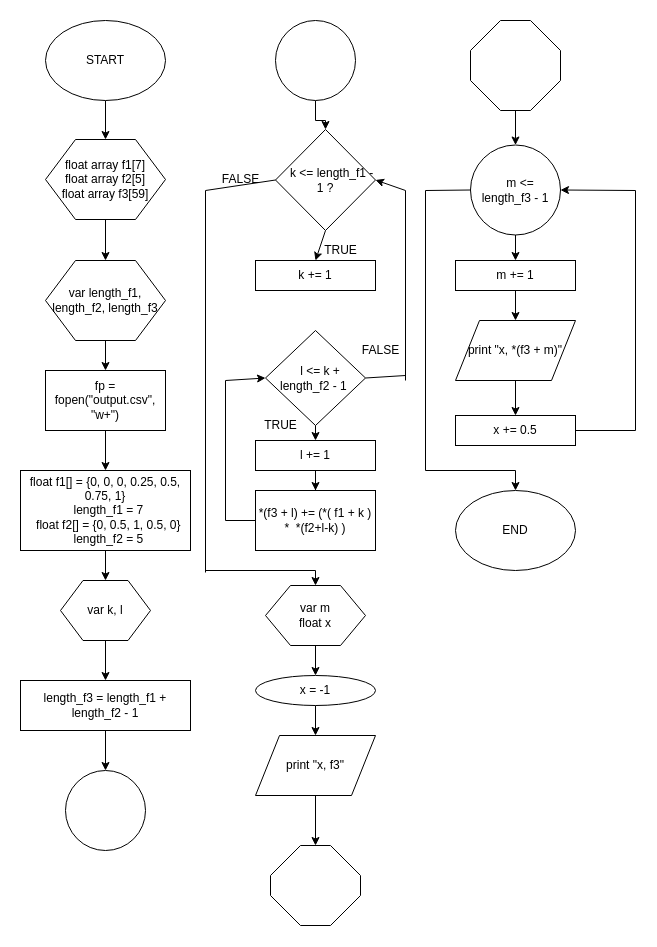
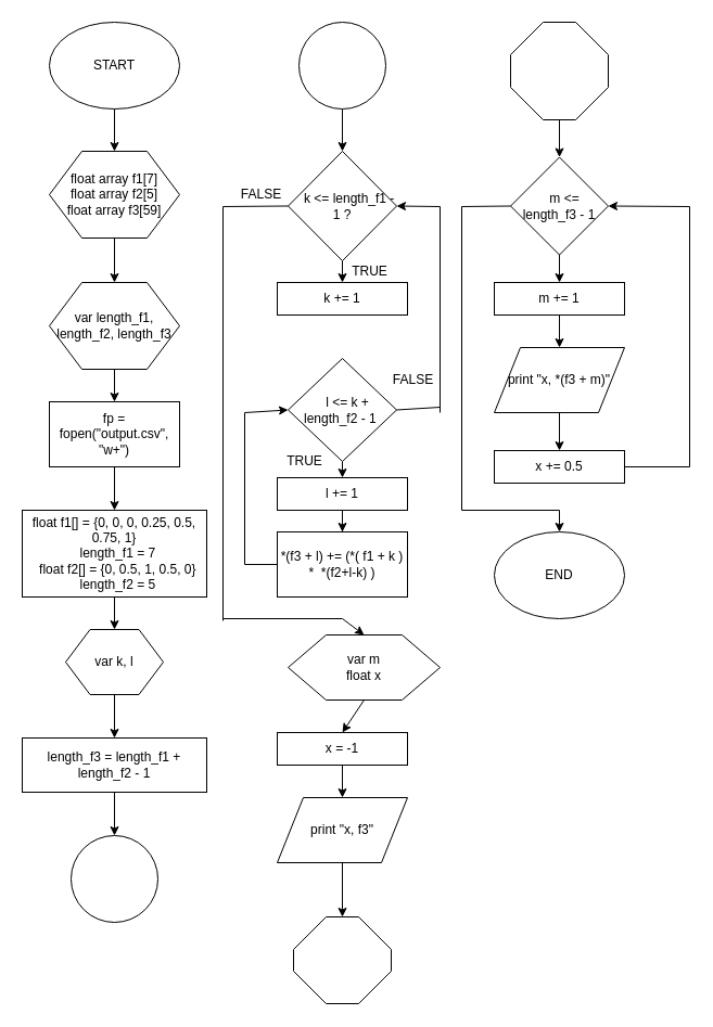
  <mxCell id="0" />
  <mxCell id="1" parent="0" />
  <mxCell id="2" value="" style="edgeStyle=orthogonalEdgeStyle;rounded=0;orthogonalLoop=1;jettySize=auto;html=1;" edge="1" parent="1" source="3" target="5"><mxGeometry relative="1" as="geometry" /></mxCell>
  <mxCell id="3" value="START" style="ellipse;whiteSpace=wrap;html=1;" vertex="1" parent="1"><mxGeometry x="45" y="20" width="120" height="80" as="geometry" /></mxCell>
  <mxCell id="4" value="" style="edgeStyle=orthogonalEdgeStyle;rounded=0;orthogonalLoop=1;jettySize=auto;html=1;" edge="1" parent="1" source="5" target="7"><mxGeometry relative="1" as="geometry" /></mxCell>
  <mxCell id="5" value="&lt;div&gt;float array f1[7]&lt;/div&gt;&lt;div&gt;float array f2[5]&lt;/div&gt;&lt;div&gt;float array f3[59]&lt;/div&gt;" style="shape=hexagon;perimeter=hexagonPerimeter2;whiteSpace=wrap;html=1;" vertex="1" parent="1"><mxGeometry x="45" y="139" width="120" height="80" as="geometry" /></mxCell>
  <mxCell id="6" value="" style="edgeStyle=orthogonalEdgeStyle;rounded=0;orthogonalLoop=1;jettySize=auto;html=1;" edge="1" parent="1" source="7" target="9"><mxGeometry relative="1" as="geometry" /></mxCell>
  <mxCell id="7" value="&lt;div&gt;var&amp;nbsp;length_f1, length_f2, length_f3&lt;/div&gt;" style="shape=hexagon;perimeter=hexagonPerimeter2;whiteSpace=wrap;html=1;" vertex="1" parent="1"><mxGeometry x="45" y="260" width="120" height="80" as="geometry" /></mxCell>
  <mxCell id="8" value="" style="edgeStyle=orthogonalEdgeStyle;rounded=0;orthogonalLoop=1;jettySize=auto;html=1;" edge="1" parent="1" source="9" target="11"><mxGeometry relative="1" as="geometry" /></mxCell>
  <mxCell id="9" value="fp = fopen(&quot;output.csv&quot;, &quot;w+&quot;)" style="rounded=0;whiteSpace=wrap;html=1;" vertex="1" parent="1"><mxGeometry x="45" y="370" width="120" height="60" as="geometry" /></mxCell>
  <mxCell id="10" value="" style="edgeStyle=orthogonalEdgeStyle;rounded=0;orthogonalLoop=1;jettySize=auto;html=1;" edge="1" parent="1" source="11" target="13"><mxGeometry relative="1" as="geometry" /></mxCell>
  <mxCell id="11" value="&lt;div&gt;float f1[] = {0, 0, 0, 0.25, 0.5, 0.75, 1}&lt;/div&gt;&lt;div&gt;&amp;nbsp; length_f1 = 7&lt;/div&gt;&lt;div&gt;&amp;nbsp; float f2[] = {0, 0.5, 1, 0.5, 0}&lt;/div&gt;&lt;div&gt;&amp;nbsp; length_f2 = 5&lt;/div&gt;" style="rounded=0;whiteSpace=wrap;html=1;" vertex="1" parent="1"><mxGeometry x="20" y="470" width="170" height="80" as="geometry" /></mxCell>
  <mxCell id="12" value="" style="edgeStyle=orthogonalEdgeStyle;rounded=0;orthogonalLoop=1;jettySize=auto;html=1;" edge="1" parent="1" source="13" target="15"><mxGeometry relative="1" as="geometry" /></mxCell>
  <mxCell id="13" value="var k, l" style="shape=hexagon;perimeter=hexagonPerimeter2;whiteSpace=wrap;html=1;" vertex="1" parent="1"><mxGeometry x="60" y="580" width="90" height="60" as="geometry" /></mxCell>
  <mxCell id="14" value="" style="edgeStyle=orthogonalEdgeStyle;rounded=0;orthogonalLoop=1;jettySize=auto;html=1;" edge="1" parent="1" source="15" target="16"><mxGeometry relative="1" as="geometry" /></mxCell>
  <mxCell id="15" value="length_f3 = length_f1 + length_f2 - 1" style="rounded=0;whiteSpace=wrap;html=1;" vertex="1" parent="1"><mxGeometry x="20" y="680" width="170" height="50" as="geometry" /></mxCell>
  <mxCell id="16" value="" style="ellipse;whiteSpace=wrap;html=1;aspect=fixed;" vertex="1" parent="1"><mxGeometry x="65" y="770" width="80" height="80" as="geometry" /></mxCell>
  <mxCell id="17" value="" style="edgeStyle=orthogonalEdgeStyle;rounded=0;orthogonalLoop=1;jettySize=auto;html=1;" edge="1" parent="1" source="18" target="19"><mxGeometry relative="1" as="geometry" /></mxCell>
  <mxCell id="18" value="" style="ellipse;whiteSpace=wrap;html=1;aspect=fixed;" vertex="1" parent="1"><mxGeometry x="275" y="20" width="80" height="80" as="geometry" /></mxCell>
- <mxCell id="19" value="&amp;nbsp; &amp;nbsp; k &amp;lt;= length_f1 - 1 ?" style="rhombus;whiteSpace=wrap;html=1;" vertex="1" parent="1"><mxGeometry x="275" y="129" width="100" height="101" as="geometry" /></mxCell>
+ <mxCell id="19" value="&amp;nbsp; &amp;nbsp; k &amp;lt;= length_f1 - 1 ?" style="rhombus;whiteSpace=wrap;html=1;" vertex="1" parent="1"><mxGeometry x="265" y="139" width="100" height="101" as="geometry" /></mxCell>
  <mxCell id="20" value="&amp;nbsp; &amp;nbsp;l &amp;lt;= k + length_f2 - 1&amp;nbsp;" style="rhombus;whiteSpace=wrap;html=1;" vertex="1" parent="1"><mxGeometry x="265" y="330" width="100" height="95" as="geometry" /></mxCell>
  <mxCell id="21" value="*(f3 + l) += (*( f1 + k ) *&amp;nbsp; *(f2+l-k) )" style="rounded=0;whiteSpace=wrap;html=1;" vertex="1" parent="1"><mxGeometry x="255" y="490" width="120" height="60" as="geometry" /></mxCell>
- <mxCell id="22" value="var m&lt;br&gt;float x" style="shape=hexagon;perimeter=hexagonPerimeter2;whiteSpace=wrap;html=1;" vertex="1" parent="1"><mxGeometry x="265" y="585" width="100" height="60" as="geometry" /></mxCell>
+ <mxCell id="22" value="var m&lt;br&gt;float x" style="shape=hexagon;perimeter=hexagonPerimeter2;whiteSpace=wrap;html=1;" vertex="1" parent="1"><mxGeometry x="265" y="585" width="140" height="60" as="geometry" /></mxCell>
  <mxCell id="23" value="" style="edgeStyle=orthogonalEdgeStyle;rounded=0;orthogonalLoop=1;jettySize=auto;html=1;" edge="1" parent="1" source="24" target="26"><mxGeometry relative="1" as="geometry" /></mxCell>
- <mxCell id="24" value="x = -1" style="ellipse;whiteSpace=wrap;html=1;" vertex="1" parent="1"><mxGeometry x="255" y="675" width="120" height="30" as="geometry" /></mxCell>
+ <mxCell id="24" value="x = -1" style="rounded=0;whiteSpace=wrap;html=1;" vertex="1" parent="1"><mxGeometry x="255" y="675" width="120" height="30" as="geometry" /></mxCell>
  <mxCell id="25" value="" style="edgeStyle=orthogonalEdgeStyle;rounded=0;orthogonalLoop=1;jettySize=auto;html=1;" edge="1" parent="1" source="26" target="27"><mxGeometry relative="1" as="geometry" /></mxCell>
  <mxCell id="26" value="print &quot;x, f3&quot;" style="shape=parallelogram;perimeter=parallelogramPerimeter;whiteSpace=wrap;html=1;" vertex="1" parent="1"><mxGeometry x="255" y="735" width="120" height="60" as="geometry" /></mxCell>
  <mxCell id="27" value="" style="whiteSpace=wrap;html=1;shape=mxgraph.basic.octagon2;align=center;verticalAlign=middle;dx=15;" vertex="1" parent="1"><mxGeometry x="270" y="845" width="90" height="80" as="geometry" /></mxCell>
  <mxCell id="28" value="" style="edgeStyle=orthogonalEdgeStyle;rounded=0;orthogonalLoop=1;jettySize=auto;html=1;" edge="1" parent="1" source="29" target="30"><mxGeometry relative="1" as="geometry" /></mxCell>
  <mxCell id="29" value="" style="whiteSpace=wrap;html=1;shape=mxgraph.basic.octagon2;align=center;verticalAlign=middle;dx=15;" vertex="1" parent="1"><mxGeometry x="470" y="20" width="90" height="90" as="geometry" /></mxCell>
- <mxCell id="30" value="&amp;nbsp; &amp;nbsp;m &amp;lt;= length_f3 - 1" style="ellipse;whiteSpace=wrap;html=1;" vertex="1" parent="1"><mxGeometry x="470" y="144.5" width="90" height="90" as="geometry" /></mxCell>
+ <mxCell id="30" value="&amp;nbsp; &amp;nbsp;m &amp;lt;= length_f3 - 1" style="rhombus;whiteSpace=wrap;html=1;" vertex="1" parent="1"><mxGeometry x="470" y="144.5" width="90" height="90" as="geometry" /></mxCell>
  <mxCell id="31" value="x += 0.5" style="rounded=0;whiteSpace=wrap;html=1;" vertex="1" parent="1"><mxGeometry x="455" y="415" width="120" height="30" as="geometry" /></mxCell>
  <mxCell id="32" value="&lt;span style=&quot;white-space: normal&quot;&gt;print &quot;x, *(f3 + m)&quot;&lt;/span&gt;" style="shape=parallelogram;perimeter=parallelogramPerimeter;whiteSpace=wrap;html=1;" vertex="1" parent="1"><mxGeometry x="455" y="320" width="120" height="60" as="geometry" /></mxCell>
  <mxCell id="33" value="END" style="ellipse;whiteSpace=wrap;html=1;" vertex="1" parent="1"><mxGeometry x="455" y="490" width="120" height="80" as="geometry" /></mxCell>
  <mxCell id="34" value="k += 1" style="rounded=0;whiteSpace=wrap;html=1;" vertex="1" parent="1"><mxGeometry x="255" y="260" width="120" height="30" as="geometry" /></mxCell>
  <mxCell id="35" value="" style="edgeStyle=orthogonalEdgeStyle;rounded=0;orthogonalLoop=1;jettySize=auto;html=1;" edge="1" parent="1" source="36" target="21"><mxGeometry relative="1" as="geometry" /></mxCell>
  <mxCell id="36" value="l += 1" style="rounded=0;whiteSpace=wrap;html=1;" vertex="1" parent="1"><mxGeometry x="255" y="440" width="120" height="30" as="geometry" /></mxCell>
  <mxCell id="37" value="" style="edgeStyle=orthogonalEdgeStyle;rounded=0;orthogonalLoop=1;jettySize=auto;html=1;" edge="1" parent="1" source="38" target="32"><mxGeometry relative="1" as="geometry" /></mxCell>
  <mxCell id="38" value="m += 1" style="rounded=0;whiteSpace=wrap;html=1;" vertex="1" parent="1"><mxGeometry x="455" y="260" width="120" height="30" as="geometry" /></mxCell>
  <mxCell id="39" value="" style="endArrow=classic;html=1;exitX=0.5;exitY=1;exitDx=0;exitDy=0;entryX=0.5;entryY=0;entryDx=0;entryDy=0;" edge="1" parent="1" source="19" target="34"><mxGeometry width="50" height="50" relative="1" as="geometry"><mxPoint x="365" y="280" as="sourcePoint" /><mxPoint x="415" y="230" as="targetPoint" /></mxGeometry></mxCell>
  <mxCell id="40" value="TRUE" style="text;html=1;align=center;verticalAlign=middle;resizable=0;points=[];autosize=1;" vertex="1" parent="1"><mxGeometry x="315" y="240" width="50" height="20" as="geometry" /></mxCell>
  <mxCell id="41" value="" style="endArrow=classic;html=1;exitX=0.5;exitY=1;exitDx=0;exitDy=0;entryX=0.5;entryY=0;entryDx=0;entryDy=0;" edge="1" parent="1" source="20" target="36"><mxGeometry width="50" height="50" relative="1" as="geometry"><mxPoint x="315" y="430" as="sourcePoint" /><mxPoint x="385" y="400" as="targetPoint" /></mxGeometry></mxCell>
  <mxCell id="42" value="" style="endArrow=none;html=1;exitX=1;exitY=0.5;exitDx=0;exitDy=0;" edge="1" parent="1" source="20"><mxGeometry width="50" height="50" relative="1" as="geometry"><mxPoint x="385" y="360" as="sourcePoint" /><mxPoint x="405" y="375" as="targetPoint" /></mxGeometry></mxCell>
  <mxCell id="43" value="" style="endArrow=none;html=1;" edge="1" parent="1"><mxGeometry width="50" height="50" relative="1" as="geometry"><mxPoint x="405" y="380" as="sourcePoint" /><mxPoint x="405" y="190" as="targetPoint" /></mxGeometry></mxCell>
  <mxCell id="44" value="" style="endArrow=classic;html=1;entryX=1;entryY=0.5;entryDx=0;entryDy=0;" edge="1" parent="1" target="19"><mxGeometry width="50" height="50" relative="1" as="geometry"><mxPoint x="405" y="190" as="sourcePoint" /><mxPoint x="435" y="140" as="targetPoint" /></mxGeometry></mxCell>
  <mxCell id="45" value="FALSE" style="text;html=1;align=center;verticalAlign=middle;resizable=0;points=[];autosize=1;" vertex="1" parent="1"><mxGeometry x="355" y="340" width="50" height="20" as="geometry" /></mxCell>
  <mxCell id="46" value="TRUE" style="text;html=1;align=center;verticalAlign=middle;resizable=0;points=[];autosize=1;" vertex="1" parent="1"><mxGeometry x="255" y="415" width="50" height="20" as="geometry" /></mxCell>
  <mxCell id="47" value="" style="endArrow=none;html=1;entryX=0;entryY=0.5;entryDx=0;entryDy=0;" edge="1" parent="1" target="19"><mxGeometry width="50" height="50" relative="1" as="geometry"><mxPoint x="205" y="190" as="sourcePoint" /><mxPoint x="225" y="150" as="targetPoint" /></mxGeometry></mxCell>
  <mxCell id="48" value="" style="endArrow=none;html=1;" edge="1" parent="1"><mxGeometry width="50" height="50" relative="1" as="geometry"><mxPoint x="205" y="572" as="sourcePoint" /><mxPoint x="205" y="190" as="targetPoint" /></mxGeometry></mxCell>
  <mxCell id="49" value="" style="endArrow=none;html=1;" edge="1" parent="1"><mxGeometry width="50" height="50" relative="1" as="geometry"><mxPoint x="205" y="570" as="sourcePoint" /><mxPoint x="315" y="570" as="targetPoint" /></mxGeometry></mxCell>
  <mxCell id="50" value="" style="endArrow=classic;html=1;entryX=0.5;entryY=0;entryDx=0;entryDy=0;" edge="1" parent="1" target="22"><mxGeometry width="50" height="50" relative="1" as="geometry"><mxPoint x="315" y="570" as="sourcePoint" /><mxPoint x="415" y="540" as="targetPoint" /></mxGeometry></mxCell>
  <mxCell id="51" value="FALSE" style="text;html=1;align=center;verticalAlign=middle;resizable=0;points=[];autosize=1;" vertex="1" parent="1"><mxGeometry x="215" y="169" width="50" height="20" as="geometry" /></mxCell>
  <mxCell id="52" value="" style="endArrow=classic;html=1;exitX=0.5;exitY=1;exitDx=0;exitDy=0;entryX=0.5;entryY=0;entryDx=0;entryDy=0;" edge="1" parent="1" source="22" target="24"><mxGeometry width="50" height="50" relative="1" as="geometry"><mxPoint x="395" y="680" as="sourcePoint" /><mxPoint x="445" y="630" as="targetPoint" /></mxGeometry></mxCell>
  <mxCell id="53" value="" style="endArrow=classic;html=1;exitX=0.5;exitY=1;exitDx=0;exitDy=0;entryX=0.5;entryY=0;entryDx=0;entryDy=0;" edge="1" parent="1" source="30" target="38"><mxGeometry width="50" height="50" relative="1" as="geometry"><mxPoint x="515" y="310" as="sourcePoint" /><mxPoint x="565" y="260" as="targetPoint" /></mxGeometry></mxCell>
  <mxCell id="54" value="" style="endArrow=classic;html=1;exitX=0.5;exitY=1;exitDx=0;exitDy=0;entryX=0.5;entryY=0;entryDx=0;entryDy=0;" edge="1" parent="1" source="32" target="31"><mxGeometry width="50" height="50" relative="1" as="geometry"><mxPoint x="595" y="400" as="sourcePoint" /><mxPoint x="645" y="350" as="targetPoint" /></mxGeometry></mxCell>
  <mxCell id="55" value="" style="endArrow=none;html=1;entryX=0;entryY=0.5;entryDx=0;entryDy=0;" edge="1" parent="1" target="21"><mxGeometry width="50" height="50" relative="1" as="geometry"><mxPoint x="225" y="520" as="sourcePoint" /><mxPoint x="265" y="460" as="targetPoint" /></mxGeometry></mxCell>
  <mxCell id="56" value="" style="endArrow=none;html=1;" edge="1" parent="1"><mxGeometry width="50" height="50" relative="1" as="geometry"><mxPoint x="225" y="520" as="sourcePoint" /><mxPoint x="225" y="380" as="targetPoint" /></mxGeometry></mxCell>
  <mxCell id="57" value="" style="endArrow=classic;html=1;entryX=0;entryY=0.5;entryDx=0;entryDy=0;" edge="1" parent="1" target="20"><mxGeometry width="50" height="50" relative="1" as="geometry"><mxPoint x="225" y="380" as="sourcePoint" /><mxPoint x="265" y="340" as="targetPoint" /></mxGeometry></mxCell>
  <mxCell id="58" value="" style="endArrow=none;html=1;exitX=1;exitY=0.5;exitDx=0;exitDy=0;" edge="1" parent="1" source="31"><mxGeometry width="50" height="50" relative="1" as="geometry"><mxPoint x="605" y="430" as="sourcePoint" /><mxPoint x="635" y="430" as="targetPoint" /></mxGeometry></mxCell>
  <mxCell id="59" value="" style="endArrow=none;html=1;" edge="1" parent="1"><mxGeometry width="50" height="50" relative="1" as="geometry"><mxPoint x="635" y="430" as="sourcePoint" /><mxPoint x="635" y="190" as="targetPoint" /></mxGeometry></mxCell>
  <mxCell id="60" value="" style="endArrow=classic;html=1;entryX=1;entryY=0.5;entryDx=0;entryDy=0;" edge="1" parent="1" target="30"><mxGeometry width="50" height="50" relative="1" as="geometry"><mxPoint x="635" y="190" as="sourcePoint" /><mxPoint x="565" y="190" as="targetPoint" /></mxGeometry></mxCell>
  <mxCell id="61" value="" style="endArrow=none;html=1;exitX=0;exitY=0.5;exitDx=0;exitDy=0;" edge="1" parent="1" source="30"><mxGeometry width="50" height="50" relative="1" as="geometry"><mxPoint x="395" y="200" as="sourcePoint" /><mxPoint x="425" y="190" as="targetPoint" /></mxGeometry></mxCell>
  <mxCell id="62" value="" style="endArrow=none;html=1;" edge="1" parent="1"><mxGeometry width="50" height="50" relative="1" as="geometry"><mxPoint x="425" y="470" as="sourcePoint" /><mxPoint x="425" y="190" as="targetPoint" /></mxGeometry></mxCell>
  <mxCell id="63" value="" style="endArrow=none;html=1;" edge="1" parent="1"><mxGeometry width="50" height="50" relative="1" as="geometry"><mxPoint x="425" y="470" as="sourcePoint" /><mxPoint x="515" y="470" as="targetPoint" /></mxGeometry></mxCell>
  <mxCell id="64" value="" style="endArrow=classic;html=1;entryX=0.5;entryY=0;entryDx=0;entryDy=0;" edge="1" parent="1" target="33"><mxGeometry width="50" height="50" relative="1" as="geometry"><mxPoint x="515" y="470" as="sourcePoint" /><mxPoint x="625" y="450" as="targetPoint" /></mxGeometry></mxCell>
